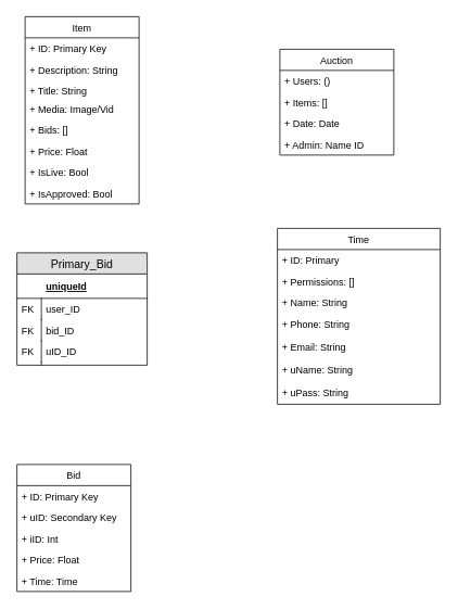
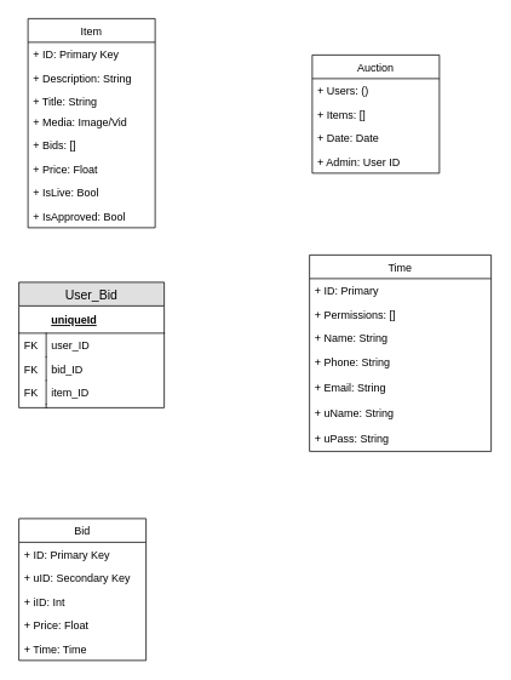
  <mxCell id="0" />
  <mxCell id="1" parent="0" />
  <mxCell id="2" value="Time" style="swimlane;fontStyle=0;childLayout=stackLayout;horizontal=1;startSize=26;fillColor=none;horizontalStack=0;resizeParent=1;resizeParentMax=0;resizeLast=0;collapsible=1;marginBottom=0;" parent="1" vertex="1"><mxGeometry x="340" y="280" width="200" height="216" as="geometry"><mxRectangle x="130" y="100" width="60" height="26" as="alternateBounds" /></mxGeometry></mxCell>
  <mxCell id="3" value="+ ID: Primary" style="text;strokeColor=none;fillColor=none;align=left;verticalAlign=top;spacingLeft=4;spacingRight=4;overflow=hidden;rotatable=0;points=[[0,0.5],[1,0.5]];portConstraint=eastwest;" parent="2" vertex="1"><mxGeometry y="26" width="200" height="26" as="geometry" /></mxCell>
  <mxCell id="4" value="+ Permissions: []" style="text;strokeColor=none;fillColor=none;align=left;verticalAlign=top;spacingLeft=4;spacingRight=4;overflow=hidden;rotatable=0;points=[[0,0.5],[1,0.5]];portConstraint=eastwest;" parent="2" vertex="1"><mxGeometry y="52" width="200" height="26" as="geometry" /></mxCell>
  <mxCell id="5" value="+ Name: String" style="text;strokeColor=none;fillColor=none;align=left;verticalAlign=top;spacingLeft=4;spacingRight=4;overflow=hidden;rotatable=0;points=[[0,0.5],[1,0.5]];portConstraint=eastwest;" parent="2" vertex="1"><mxGeometry y="78" width="200" height="26" as="geometry" /></mxCell>
  <mxCell id="6" value="+ Phone: String&#10;&#10;+ Email: String&#10;&#10;+ uName: String&#10;&#10;+ uPass: String" style="text;strokeColor=none;fillColor=none;align=left;verticalAlign=top;spacingLeft=4;spacingRight=4;overflow=hidden;rotatable=0;points=[[0,0.5],[1,0.5]];portConstraint=eastwest;" parent="2" vertex="1"><mxGeometry y="104" width="200" height="112" as="geometry" /></mxCell>
  <mxCell id="7" value="Item" style="swimlane;fontStyle=0;childLayout=stackLayout;horizontal=1;startSize=26;fillColor=none;horizontalStack=0;resizeParent=1;resizeParentMax=0;resizeLast=0;collapsible=1;marginBottom=0;" parent="1" vertex="1"><mxGeometry x="30" y="20" width="140" height="230" as="geometry" /></mxCell>
  <mxCell id="8" value="+ ID: Primary Key" style="text;strokeColor=none;fillColor=none;align=left;verticalAlign=top;spacingLeft=4;spacingRight=4;overflow=hidden;rotatable=0;points=[[0,0.5],[1,0.5]];portConstraint=eastwest;" parent="7" vertex="1"><mxGeometry y="26" width="140" height="26" as="geometry" /></mxCell>
  <mxCell id="9" value="+ Description: String" style="text;strokeColor=none;fillColor=none;align=left;verticalAlign=top;spacingLeft=4;spacingRight=4;overflow=hidden;rotatable=0;points=[[0,0.5],[1,0.5]];portConstraint=eastwest;" parent="7" vertex="1"><mxGeometry y="52" width="140" height="26" as="geometry" /></mxCell>
  <mxCell id="10" value="+ Title: String" style="text;strokeColor=none;fillColor=none;align=left;verticalAlign=top;spacingLeft=4;spacingRight=4;overflow=hidden;rotatable=0;points=[[0,0.5],[1,0.5]];portConstraint=eastwest;" parent="7" vertex="1"><mxGeometry y="78" width="140" height="22" as="geometry" /></mxCell>
  <mxCell id="11" value="+ Media: Image/Vid" style="text;strokeColor=none;fillColor=none;align=left;verticalAlign=top;spacingLeft=4;spacingRight=4;overflow=hidden;rotatable=0;points=[[0,0.5],[1,0.5]];portConstraint=eastwest;" parent="7" vertex="1"><mxGeometry y="100" width="140" height="26" as="geometry" /></mxCell>
  <mxCell id="12" value="+ Bids: []" style="text;strokeColor=none;fillColor=none;align=left;verticalAlign=top;spacingLeft=4;spacingRight=4;overflow=hidden;rotatable=0;points=[[0,0.5],[1,0.5]];portConstraint=eastwest;" parent="7" vertex="1"><mxGeometry y="126" width="140" height="26" as="geometry" /></mxCell>
  <mxCell id="13" value="+ Price: Float" style="text;strokeColor=none;fillColor=none;align=left;verticalAlign=top;spacingLeft=4;spacingRight=4;overflow=hidden;rotatable=0;points=[[0,0.5],[1,0.5]];portConstraint=eastwest;" parent="7" vertex="1"><mxGeometry y="152" width="140" height="26" as="geometry" /></mxCell>
  <mxCell id="14" value="+ IsLive: Bool" style="text;strokeColor=none;fillColor=none;align=left;verticalAlign=top;spacingLeft=4;spacingRight=4;overflow=hidden;rotatable=0;points=[[0,0.5],[1,0.5]];portConstraint=eastwest;" parent="7" vertex="1"><mxGeometry y="178" width="140" height="26" as="geometry" /></mxCell>
  <mxCell id="15" value="+ IsApproved: Bool" style="text;strokeColor=none;fillColor=none;align=left;verticalAlign=top;spacingLeft=4;spacingRight=4;overflow=hidden;rotatable=0;points=[[0,0.5],[1,0.5]];portConstraint=eastwest;" parent="7" vertex="1"><mxGeometry y="204" width="140" height="26" as="geometry" /></mxCell>
  <mxCell id="16" value="Bid" style="swimlane;fontStyle=0;childLayout=stackLayout;horizontal=1;startSize=26;fillColor=none;horizontalStack=0;resizeParent=1;resizeParentMax=0;resizeLast=0;collapsible=1;marginBottom=0;" parent="1" vertex="1"><mxGeometry x="20" y="570" width="140" height="156" as="geometry" /></mxCell>
  <mxCell id="17" value="+ ID: Primary Key" style="text;strokeColor=none;fillColor=none;align=left;verticalAlign=top;spacingLeft=4;spacingRight=4;overflow=hidden;rotatable=0;points=[[0,0.5],[1,0.5]];portConstraint=eastwest;" parent="16" vertex="1"><mxGeometry y="26" width="140" height="26" as="geometry" /></mxCell>
  <mxCell id="18" value="+ uID: Secondary Key" style="text;strokeColor=none;fillColor=none;align=left;verticalAlign=top;spacingLeft=4;spacingRight=4;overflow=hidden;rotatable=0;points=[[0,0.5],[1,0.5]];portConstraint=eastwest;" parent="16" vertex="1"><mxGeometry y="52" width="140" height="26" as="geometry" /></mxCell>
  <mxCell id="19" value="+ iID: Int" style="text;strokeColor=none;fillColor=none;align=left;verticalAlign=top;spacingLeft=4;spacingRight=4;overflow=hidden;rotatable=0;points=[[0,0.5],[1,0.5]];portConstraint=eastwest;" parent="16" vertex="1"><mxGeometry y="78" width="140" height="26" as="geometry" /></mxCell>
  <mxCell id="20" value="+ Price: Float" style="text;strokeColor=none;fillColor=none;align=left;verticalAlign=top;spacingLeft=4;spacingRight=4;overflow=hidden;rotatable=0;points=[[0,0.5],[1,0.5]];portConstraint=eastwest;" parent="16" vertex="1"><mxGeometry y="104" width="140" height="26" as="geometry" /></mxCell>
  <mxCell id="21" value="+ Time: Time" style="text;strokeColor=none;fillColor=none;align=left;verticalAlign=top;spacingLeft=4;spacingRight=4;overflow=hidden;rotatable=0;points=[[0,0.5],[1,0.5]];portConstraint=eastwest;" parent="16" vertex="1"><mxGeometry y="130" width="140" height="26" as="geometry" /></mxCell>
  <mxCell id="22" value="Auction" style="swimlane;fontStyle=0;childLayout=stackLayout;horizontal=1;startSize=26;fillColor=none;horizontalStack=0;resizeParent=1;resizeParentMax=0;resizeLast=0;collapsible=1;marginBottom=0;" parent="1" vertex="1"><mxGeometry x="343" y="60" width="140" height="130" as="geometry" /></mxCell>
  <mxCell id="23" value="+ Users: ()" style="text;strokeColor=none;fillColor=none;align=left;verticalAlign=top;spacingLeft=4;spacingRight=4;overflow=hidden;rotatable=0;points=[[0,0.5],[1,0.5]];portConstraint=eastwest;" parent="22" vertex="1"><mxGeometry y="26" width="140" height="26" as="geometry" /></mxCell>
  <mxCell id="24" value="+ Items: []" style="text;strokeColor=none;fillColor=none;align=left;verticalAlign=top;spacingLeft=4;spacingRight=4;overflow=hidden;rotatable=0;points=[[0,0.5],[1,0.5]];portConstraint=eastwest;" parent="22" vertex="1"><mxGeometry y="52" width="140" height="26" as="geometry" /></mxCell>
  <mxCell id="25" value="+ Date: Date" style="text;strokeColor=none;fillColor=none;align=left;verticalAlign=top;spacingLeft=4;spacingRight=4;overflow=hidden;rotatable=0;points=[[0,0.5],[1,0.5]];portConstraint=eastwest;" parent="22" vertex="1"><mxGeometry y="78" width="140" height="26" as="geometry" /></mxCell>
- <mxCell id="26" value="+ Admin: Name ID" style="text;strokeColor=none;fillColor=none;align=left;verticalAlign=top;spacingLeft=4;spacingRight=4;overflow=hidden;rotatable=0;points=[[0,0.5],[1,0.5]];portConstraint=eastwest;" parent="22" vertex="1"><mxGeometry y="104" width="140" height="26" as="geometry" /></mxCell>
- <mxCell id="27" value="Primary_Bid" style="swimlane;fontStyle=0;childLayout=stackLayout;horizontal=1;startSize=26;fillColor=#e0e0e0;horizontalStack=0;resizeParent=1;resizeParentMax=0;resizeLast=0;collapsible=1;marginBottom=0;swimlaneFillColor=#ffffff;align=center;fontSize=14;" vertex="1" parent="1"><mxGeometry x="20" y="310" width="160" height="138" as="geometry" /></mxCell>
+ <mxCell id="26" value="+ Admin: User ID" style="text;strokeColor=none;fillColor=none;align=left;verticalAlign=top;spacingLeft=4;spacingRight=4;overflow=hidden;rotatable=0;points=[[0,0.5],[1,0.5]];portConstraint=eastwest;" parent="22" vertex="1"><mxGeometry y="104" width="140" height="26" as="geometry" /></mxCell>
+ <mxCell id="27" value="User_Bid" style="swimlane;fontStyle=0;childLayout=stackLayout;horizontal=1;startSize=26;fillColor=#e0e0e0;horizontalStack=0;resizeParent=1;resizeParentMax=0;resizeLast=0;collapsible=1;marginBottom=0;swimlaneFillColor=#ffffff;align=center;fontSize=14;" vertex="1" parent="1"><mxGeometry x="20" y="310" width="160" height="138" as="geometry" /></mxCell>
  <mxCell id="28" value="uniqueId" style="shape=partialRectangle;top=0;left=0;right=0;bottom=1;align=left;verticalAlign=middle;fillColor=none;spacingLeft=34;spacingRight=4;overflow=hidden;rotatable=0;points=[[0,0.5],[1,0.5]];portConstraint=eastwest;dropTarget=0;fontStyle=5;fontSize=12;" vertex="1" parent="27"><mxGeometry y="26" width="160" height="30" as="geometry" /></mxCell>
  <mxCell id="29" value="user_ID" style="shape=partialRectangle;top=0;left=0;right=0;bottom=0;align=left;verticalAlign=top;fillColor=none;spacingLeft=34;spacingRight=4;overflow=hidden;rotatable=0;points=[[0,0.5],[1,0.5]];portConstraint=eastwest;dropTarget=0;fontSize=12;" vertex="1" parent="27"><mxGeometry y="56" width="160" height="26" as="geometry" /></mxCell>
  <mxCell id="30" value="FK" style="shape=partialRectangle;top=0;left=0;bottom=0;fillColor=none;align=left;verticalAlign=top;spacingLeft=4;spacingRight=4;overflow=hidden;rotatable=0;points=[];portConstraint=eastwest;part=1;fontSize=12;" vertex="1" connectable="0" parent="29"><mxGeometry width="30" height="26" as="geometry" /></mxCell>
  <mxCell id="31" value="bid_ID" style="shape=partialRectangle;top=0;left=0;right=0;bottom=0;align=left;verticalAlign=top;fillColor=none;spacingLeft=34;spacingRight=4;overflow=hidden;rotatable=0;points=[[0,0.5],[1,0.5]];portConstraint=eastwest;dropTarget=0;fontSize=12;" vertex="1" parent="27"><mxGeometry y="82" width="160" height="26" as="geometry" /></mxCell>
  <mxCell id="32" value="FK" style="shape=partialRectangle;top=0;left=0;bottom=0;fillColor=none;align=left;verticalAlign=top;spacingLeft=4;spacingRight=4;overflow=hidden;rotatable=0;points=[];portConstraint=eastwest;part=1;fontSize=12;" vertex="1" connectable="0" parent="31"><mxGeometry width="30" height="26" as="geometry" /></mxCell>
- <mxCell id="33" value="uID_ID" style="shape=partialRectangle;top=0;left=0;right=0;bottom=0;align=left;verticalAlign=top;fillColor=none;spacingLeft=34;spacingRight=4;overflow=hidden;rotatable=0;points=[[0,0.5],[1,0.5]];portConstraint=eastwest;dropTarget=0;fontSize=12;" vertex="1" parent="27"><mxGeometry y="108" width="160" height="26" as="geometry" /></mxCell>
+ <mxCell id="33" value="item_ID" style="shape=partialRectangle;top=0;left=0;right=0;bottom=0;align=left;verticalAlign=top;fillColor=none;spacingLeft=34;spacingRight=4;overflow=hidden;rotatable=0;points=[[0,0.5],[1,0.5]];portConstraint=eastwest;dropTarget=0;fontSize=12;" vertex="1" parent="27"><mxGeometry y="108" width="160" height="26" as="geometry" /></mxCell>
  <mxCell id="34" value="FK" style="shape=partialRectangle;top=0;left=0;bottom=0;fillColor=none;align=left;verticalAlign=top;spacingLeft=4;spacingRight=4;overflow=hidden;rotatable=0;points=[];portConstraint=eastwest;part=1;fontSize=12;" vertex="1" connectable="0" parent="33"><mxGeometry width="30" height="26" as="geometry" /></mxCell>
  <mxCell id="35" value="" style="shape=partialRectangle;top=0;left=0;right=0;bottom=0;align=left;verticalAlign=top;fillColor=none;spacingLeft=34;spacingRight=4;overflow=hidden;rotatable=0;points=[[0,0.5],[1,0.5]];portConstraint=eastwest;dropTarget=0;fontSize=12;" vertex="1" parent="27"><mxGeometry y="134" width="160" height="4" as="geometry" /></mxCell>
  <mxCell id="36" value="" style="shape=partialRectangle;top=0;left=0;bottom=0;fillColor=none;align=left;verticalAlign=top;spacingLeft=4;spacingRight=4;overflow=hidden;rotatable=0;points=[];portConstraint=eastwest;part=1;fontSize=12;" vertex="1" connectable="0" parent="35"><mxGeometry width="30" height="4" as="geometry" /></mxCell>
